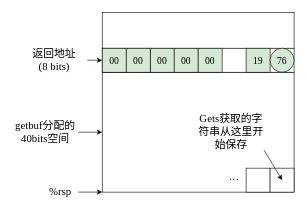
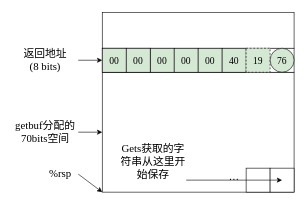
  <mxCell id="0" />
  <mxCell id="1" parent="0" />
  <mxCell id="2" value="" style="rounded=0;whiteSpace=wrap;html=1;fontSize=16;" parent="1" vertex="1"><mxGeometry x="170" y="120" width="320" height="200" as="geometry" /></mxCell>
  <mxCell id="3" value="" style="rounded=0;whiteSpace=wrap;html=1;fontSize=18;labelBackgroundColor=none;labelBorderColor=none;" parent="1" vertex="1"><mxGeometry x="410" y="280" width="40" height="40" as="geometry" /></mxCell>
  <mxCell id="4" value="" style="rounded=0;whiteSpace=wrap;html=1;" parent="1" vertex="1"><mxGeometry x="170" y="20" width="320" height="60" as="geometry" /></mxCell>
  <mxCell id="5" value="&lt;div style=&quot;color: rgb(59, 59, 59); background-color: rgb(255, 255, 255); font-family: Consolas, &amp;quot;Courier New&amp;quot;, monospace; font-size: 16px; line-height: 22px;&quot;&gt;&lt;br&gt;&lt;/div&gt;" style="rounded=0;whiteSpace=wrap;html=1;" parent="1" vertex="1"><mxGeometry x="170" y="80" width="320" height="40" as="geometry" /></mxCell>
  <mxCell id="6" value="" style="edgeStyle=none;html=1;fontSize=18;" parent="1" source="7" target="2" edge="1"><mxGeometry relative="1" as="geometry" /></mxCell>
- <mxCell id="7" value="&lt;font face=&quot;JetBrains Mono&quot;&gt;getbuf&lt;/font&gt;分配的40bits空间" style="text;html=1;strokeColor=none;fillColor=none;align=center;verticalAlign=middle;whiteSpace=wrap;rounded=0;fontSize=18;fontFamily=思源黑体;" parent="1" vertex="1"><mxGeometry x="20" y="205" width="110" height="30" as="geometry" /></mxCell>
+ <mxCell id="7" value="&lt;font face=&quot;JetBrains Mono&quot;&gt;getbuf&lt;/font&gt;分配的70bits空间" style="text;html=1;strokeColor=none;fillColor=none;align=center;verticalAlign=middle;whiteSpace=wrap;rounded=0;fontSize=18;fontFamily=思源黑体;" parent="1" vertex="1"><mxGeometry x="20" y="205" width="110" height="30" as="geometry" /></mxCell>
  <mxCell id="8" style="edgeStyle=none;html=1;exitX=1;exitY=0.5;exitDx=0;exitDy=0;entryX=0;entryY=0.5;entryDx=0;entryDy=0;fontSize=18;" parent="1" source="9" target="5" edge="1"><mxGeometry relative="1" as="geometry" /></mxCell>
- <mxCell id="9" value="返回地址&lt;br&gt;(8 bits)" style="text;html=1;strokeColor=none;fillColor=none;align=center;verticalAlign=middle;whiteSpace=wrap;rounded=0;fontSize=18;fontFamily=思源黑体;" parent="1" vertex="1"><mxGeometry x="35" y="85" width="110" height="30" as="geometry" /></mxCell>
+ <mxCell id="9" value="返回地址&lt;br&gt;(8 bits)" style="text;html=1;strokeColor=none;fillColor=none;align=center;verticalAlign=middle;whiteSpace=wrap;rounded=0;fontSize=18;fontFamily=思源黑体;" parent="1" vertex="1"><mxGeometry x="20" y="85" width="110" height="30" as="geometry" /></mxCell>
  <mxCell id="10" style="edgeStyle=none;html=1;exitX=1;exitY=0.5;exitDx=0;exitDy=0;entryX=0;entryY=1;entryDx=0;entryDy=0;fontSize=18;" parent="1" source="11" target="2" edge="1"><mxGeometry relative="1" as="geometry" /></mxCell>
- <mxCell id="11" value="&lt;font&gt;%rsp&lt;/font&gt;" style="text;html=1;strokeColor=none;fillColor=none;align=center;verticalAlign=middle;whiteSpace=wrap;rounded=0;fontSize=18;fontFamily=JetBrains Mono;" parent="1" vertex="1"><mxGeometry x="70" y="300" width="60" height="40" as="geometry" /></mxCell>
+ <mxCell id="11" value="&lt;font&gt;%rsp&lt;/font&gt;" style="text;html=1;strokeColor=none;fillColor=none;align=center;verticalAlign=middle;whiteSpace=wrap;rounded=0;fontSize=18;fontFamily=JetBrains Mono;" parent="1" vertex="1"><mxGeometry x="70" y="270" width="60" height="40" as="geometry" /></mxCell>
  <mxCell id="12" value="&lt;span style=&quot;color: rgb(59, 59, 59); font-family: Consolas, &amp;quot;Courier New&amp;quot;, monospace; font-size: 16px; background-color: rgb(255, 255, 255);&quot;&gt;00&lt;/span&gt;" style="rounded=0;whiteSpace=wrap;html=1;fontSize=18;" parent="1" vertex="1"><mxGeometry x="170" y="80" width="40" height="40" as="geometry" /></mxCell>
  <mxCell id="13" value="&lt;span style=&quot;color: rgb(59, 59, 59); font-family: Consolas, &amp;quot;Courier New&amp;quot;, monospace; font-size: 16px; background-color: rgb(255, 255, 255);&quot;&gt;00&lt;/span&gt;" style="rounded=0;whiteSpace=wrap;html=1;fontSize=18;" parent="1" vertex="1"><mxGeometry x="210" y="80" width="40" height="40" as="geometry" /></mxCell>
  <mxCell id="14" value="&lt;span style=&quot;font-size: 16px;&quot;&gt;00&lt;/span&gt;" style="rounded=0;whiteSpace=wrap;html=1;fontSize=18;fillColor=#d5e8d4;strokeColor=#000000;fontColor=default;labelBackgroundColor=none;labelBorderColor=none;fontFamily=JetBrains Mono;" parent="1" vertex="1"><mxGeometry x="250" y="80" width="40" height="40" as="geometry" /></mxCell>
  <mxCell id="15" value="&lt;span style=&quot;font-size: 16px;&quot;&gt;00&lt;/span&gt;" style="rounded=0;whiteSpace=wrap;html=1;fontSize=18;fillColor=#d5e8d4;strokeColor=#000000;fontColor=default;labelBackgroundColor=none;labelBorderColor=none;fontFamily=JetBrains Mono;" parent="1" vertex="1"><mxGeometry x="290" y="80" width="40" height="40" as="geometry" /></mxCell>
  <mxCell id="16" value="&lt;font&gt;&lt;span style=&quot;font-size: 16px;&quot;&gt;00&lt;/span&gt;&lt;/font&gt;" style="rounded=0;whiteSpace=wrap;html=1;fontSize=18;fillColor=#d5e8d4;strokeColor=#000000;fontColor=default;labelBackgroundColor=none;labelBorderColor=none;fontFamily=JetBrains Mono;" parent="1" vertex="1"><mxGeometry x="330" y="80" width="40" height="40" as="geometry" /></mxCell>
- <mxCell id="18" value="&lt;font&gt;&lt;span style=&quot;font-size: 16px;&quot;&gt;19&lt;/span&gt;&lt;/font&gt;" style="rounded=0;whiteSpace=wrap;html=1;fontSize=18;fillColor=#d5e8d4;strokeColor=#000000;fontColor=default;labelBackgroundColor=none;labelBorderColor=none;fontFamily=JetBrains Mono;" parent="1" vertex="1"><mxGeometry x="410" y="80" width="40" height="40" as="geometry" /></mxCell>
+ <mxCell id="17" value="&lt;font&gt;&lt;span style=&quot;font-size: 16px;&quot;&gt;40&lt;/span&gt;&lt;/font&gt;" style="rounded=0;whiteSpace=wrap;html=1;fontSize=18;fillColor=#d5e8d4;strokeColor=#000000;fontColor=default;labelBackgroundColor=none;labelBorderColor=none;fontFamily=JetBrains Mono;" parent="1" vertex="1"><mxGeometry x="370" y="80" width="40" height="40" as="geometry" /></mxCell>
+ <mxCell id="18" value="&lt;font&gt;&lt;span style=&quot;font-size: 16px;&quot;&gt;19&lt;/span&gt;&lt;/font&gt;" style="rounded=0;whiteSpace=wrap;html=1;fontSize=18;fillColor=#d5e8d4;strokeColor=#000000;fontColor=default;labelBackgroundColor=none;labelBorderColor=none;fontFamily=JetBrains Mono;dashed=1;" parent="1" vertex="1"><mxGeometry x="410" y="80" width="40" height="40" as="geometry" /></mxCell>
  <mxCell id="19" value="&lt;span style=&quot;font-size: 16px;&quot;&gt;76&lt;/span&gt;" style="ellipse;whiteSpace=wrap;html=1;fontSize=18;fillColor=#d5e8d4;strokeColor=#000000;fontColor=default;labelBackgroundColor=none;labelBorderColor=none;fontFamily=JetBrains Mono;" parent="1" vertex="1"><mxGeometry x="450" y="80" width="40" height="40" as="geometry" /></mxCell>
  <mxCell id="20" value="&lt;span style=&quot;font-size: 16px;&quot;&gt;00&lt;/span&gt;" style="rounded=0;whiteSpace=wrap;html=1;fontSize=18;fillColor=#d5e8d4;strokeColor=#000000;fontColor=default;labelBackgroundColor=none;labelBorderColor=none;fontFamily=JetBrains Mono;" parent="1" vertex="1"><mxGeometry x="170" y="80" width="40" height="40" as="geometry" /></mxCell>
  <mxCell id="21" value="&lt;span style=&quot;font-size: 16px;&quot;&gt;00&lt;/span&gt;" style="rounded=0;whiteSpace=wrap;html=1;fontSize=18;fillColor=#d5e8d4;strokeColor=#000000;fontColor=default;labelBackgroundColor=none;labelBorderColor=none;fontFamily=JetBrains Mono;" parent="1" vertex="1"><mxGeometry x="210" y="80" width="40" height="40" as="geometry" /></mxCell>
  <mxCell id="22" value="" style="rounded=0;whiteSpace=wrap;html=1;fontSize=18;labelBackgroundColor=none;labelBorderColor=none;" parent="1" vertex="1"><mxGeometry x="450" y="280" width="40" height="40" as="geometry" /></mxCell>
- <mxCell id="23" value="&lt;font face=&quot;JetBrains Mono&quot;&gt;Gets&lt;/font&gt;获取的字符串从这里开始保存" style="text;html=1;strokeColor=none;fillColor=none;align=center;verticalAlign=middle;whiteSpace=wrap;rounded=0;labelBackgroundColor=none;labelBorderColor=none;fontSize=18;fontColor=default;fontFamily=思源黑体;" parent="1" vertex="1"><mxGeometry x="330" y="190" width="110" height="60" as="geometry" /></mxCell>
+ <mxCell id="23" value="&lt;font face=&quot;JetBrains Mono&quot;&gt;Gets&lt;/font&gt;获取的字符串从这里开始保存" style="text;html=1;strokeColor=none;fillColor=none;align=center;verticalAlign=middle;whiteSpace=wrap;rounded=0;labelBackgroundColor=none;labelBorderColor=none;fontSize=18;fontColor=default;fontFamily=思源黑体;" parent="1" vertex="1"><mxGeometry x="200" y="240" width="110" height="60" as="geometry" /></mxCell>
  <mxCell id="24" value="…" style="rounded=0;whiteSpace=wrap;html=1;fontSize=18;labelBackgroundColor=none;labelBorderColor=none;strokeColor=none;" parent="1" vertex="1"><mxGeometry x="375" y="280" width="30" height="30" as="geometry" /></mxCell>
  <mxCell id="25" style="edgeStyle=none;html=1;exitX=1;exitY=1;exitDx=0;exitDy=0;entryX=0.5;entryY=0.5;entryDx=0;entryDy=0;entryPerimeter=0;fontSize=18;fontColor=default;" parent="1" source="23" target="22" edge="1"><mxGeometry relative="1" as="geometry" /></mxCell>
